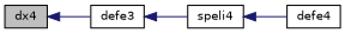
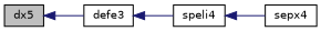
  digraph {
    rankdir=LR
    node [color=black fillcolor=white fontname=Helvetica fontsize=10 shape=record style=filled]
    edge [color=midnightblue dir=back fontname=Helvetica fontsize=10 labelfontname=Helvetica labelfontsize=10 style=solid]
-   n1 [fillcolor=grey75 fontcolor=black height=0.2 label=dx4 width=0.4]
+   n1 [fillcolor=grey75 fontcolor=black height=0.2 label=dx5 width=0.4]
    n2 [height=0.2 label=defe3 width=0.4]
    n3 [height=0.2 label=speli4 width=0.4]
-   n4 [height=0.2 label=defe4 width=0.4]
+   n4 [height=0.2 label=sepx4 width=0.4]
    n1 -> n2
    n2 -> n3
    n3 -> n4
  }
